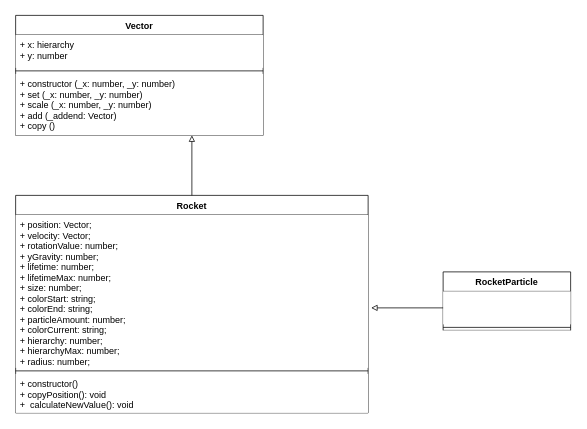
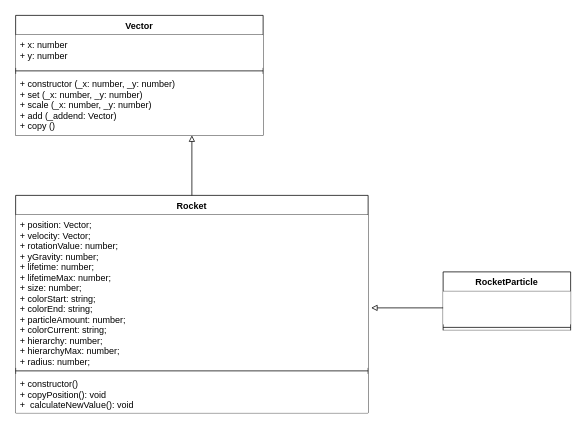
  <mxCell id="0" />
  <mxCell id="1" parent="0" />
  <mxCell id="2" value="Vector" style="swimlane;fontStyle=1;align=center;verticalAlign=top;childLayout=stackLayout;horizontal=1;startSize=26;horizontalStack=0;resizeParent=1;resizeParentMax=0;resizeLast=0;collapsible=1;marginBottom=0;" parent="1" vertex="1"><mxGeometry x="20" y="20" width="330" height="160" as="geometry" /></mxCell>
- <mxCell id="3" value="+ x: hierarchy&#10;+ y: number&#10;" style="text;strokeColor=none;align=left;verticalAlign=top;spacingLeft=4;spacingRight=4;overflow=hidden;rotatable=0;points=[[0,0.5],[1,0.5]];portConstraint=eastwest;fillColor=#ffffff;" parent="2" vertex="1"><mxGeometry y="26" width="330" height="44" as="geometry" /></mxCell>
+ <mxCell id="3" value="+ x: number&#10;+ y: number&#10;" style="text;strokeColor=none;align=left;verticalAlign=top;spacingLeft=4;spacingRight=4;overflow=hidden;rotatable=0;points=[[0,0.5],[1,0.5]];portConstraint=eastwest;fillColor=#ffffff;" parent="2" vertex="1"><mxGeometry y="26" width="330" height="44" as="geometry" /></mxCell>
  <mxCell id="4" value="" style="line;strokeWidth=1;fillColor=none;align=left;verticalAlign=middle;spacingTop=-1;spacingLeft=3;spacingRight=3;rotatable=0;labelPosition=right;points=[];portConstraint=eastwest;" parent="2" vertex="1"><mxGeometry y="70" width="330" height="8" as="geometry" /></mxCell>
  <mxCell id="5" value="+ constructor (_x: number, _y: number)&#10;+ set (_x: number, _y: number)&#10;+ scale (_x: number, _y: number)&#10;+ add (_addend: Vector)&#10;+ copy ()&#10;" style="text;strokeColor=none;align=left;verticalAlign=top;spacingLeft=4;spacingRight=4;overflow=hidden;rotatable=0;points=[[0,0.5],[1,0.5]];portConstraint=eastwest;fillColor=#ffffff;" parent="2" vertex="1"><mxGeometry y="78" width="330" height="82" as="geometry" /></mxCell>
  <mxCell id="6" value="Rocket" style="swimlane;fontStyle=1;align=center;verticalAlign=top;childLayout=stackLayout;horizontal=1;startSize=26;horizontalStack=0;resizeParent=1;resizeParentMax=0;resizeLast=0;collapsible=1;marginBottom=0;" parent="1" vertex="1"><mxGeometry x="20" y="260" width="470" height="290" as="geometry" /></mxCell>
  <mxCell id="7" value="+ position: Vector;&#10;+ velocity: Vector;&#10;+ rotationValue: number;&#10;+ yGravity: number;&#10;+ lifetime: number;&#10;+ lifetimeMax: number;&#10;+ size: number;&#10;+ colorStart: string;&#10;+ colorEnd: string;&#10;+ particleAmount: number;&#10;+ colorCurrent: string;&#10;+ hierarchy: number;&#10;+ hierarchyMax: number;&#10;+ radius: number;&#10;" style="text;strokeColor=none;align=left;verticalAlign=top;spacingLeft=4;spacingRight=4;overflow=hidden;rotatable=0;points=[[0,0.5],[1,0.5]];portConstraint=eastwest;fillColor=#ffffff;" parent="6" vertex="1"><mxGeometry y="26" width="470" height="204" as="geometry" /></mxCell>
  <mxCell id="8" value="" style="line;strokeWidth=1;fillColor=none;align=left;verticalAlign=middle;spacingTop=-1;spacingLeft=3;spacingRight=3;rotatable=0;labelPosition=right;points=[];portConstraint=eastwest;" parent="6" vertex="1"><mxGeometry y="230" width="470" height="8" as="geometry" /></mxCell>
  <mxCell id="9" value="+ constructor()&#10;+ copyPosition(): void&#10;+  calculateNewValue(): void&#10;" style="text;strokeColor=none;align=left;verticalAlign=top;spacingLeft=4;spacingRight=4;overflow=hidden;rotatable=0;points=[[0,0.5],[1,0.5]];portConstraint=eastwest;fillColor=#ffffff;" parent="6" vertex="1"><mxGeometry y="238" width="470" height="52" as="geometry" /></mxCell>
  <mxCell id="10" value="RocketParticle" style="swimlane;fontStyle=1;align=center;verticalAlign=top;childLayout=stackLayout;horizontal=1;startSize=26;horizontalStack=0;resizeParent=1;resizeParentMax=0;resizeLast=0;collapsible=1;marginBottom=0;" parent="1" vertex="1"><mxGeometry x="590" y="362" width="170" height="78" as="geometry" /></mxCell>
  <mxCell id="11" value="" style="text;strokeColor=none;align=left;verticalAlign=top;spacingLeft=4;spacingRight=4;overflow=hidden;rotatable=0;points=[[0,0.5],[1,0.5]];portConstraint=eastwest;fillColor=#ffffff;" parent="10" vertex="1"><mxGeometry y="26" width="170" height="44" as="geometry" /></mxCell>
  <mxCell id="12" value="" style="line;strokeWidth=1;fillColor=none;align=left;verticalAlign=middle;spacingTop=-1;spacingLeft=3;spacingRight=3;rotatable=0;labelPosition=right;points=[];portConstraint=eastwest;" parent="10" vertex="1"><mxGeometry y="70" width="170" height="8" as="geometry" /></mxCell>
  <mxCell id="13" value="" style="endArrow=block;html=1;endFill=0;exitX=0;exitY=0.5;exitDx=0;exitDy=0;" parent="1" source="11" edge="1"><mxGeometry width="50" height="50" relative="1" as="geometry"><mxPoint x="580" y="410" as="sourcePoint" /><mxPoint x="494" y="410" as="targetPoint" /></mxGeometry></mxCell>
  <mxCell id="14" value="" style="endArrow=block;html=1;exitX=0.5;exitY=0;exitDx=0;exitDy=0;endFill=0;" parent="1" source="6" edge="1"><mxGeometry width="50" height="50" relative="1" as="geometry"><mxPoint x="276" y="220" as="sourcePoint" /><mxPoint x="255" y="180" as="targetPoint" /></mxGeometry></mxCell>
  <mxCell id="15" value="" style="text;strokeColor=none;align=left;verticalAlign=top;spacingLeft=4;spacingRight=4;overflow=hidden;rotatable=0;points=[[0,0.5],[1,0.5]];portConstraint=eastwest;fillColor=#ffffff;" parent="1" vertex="1"><mxGeometry x="590" y="440" width="170" height="30" as="geometry" /></mxCell>
